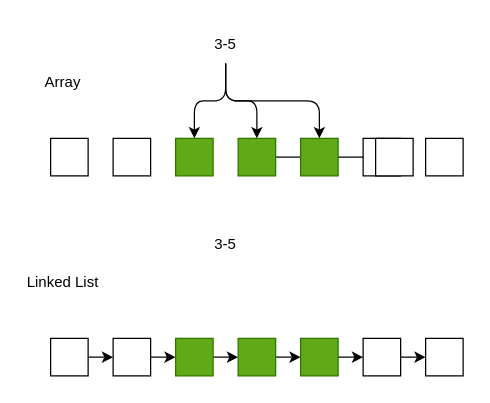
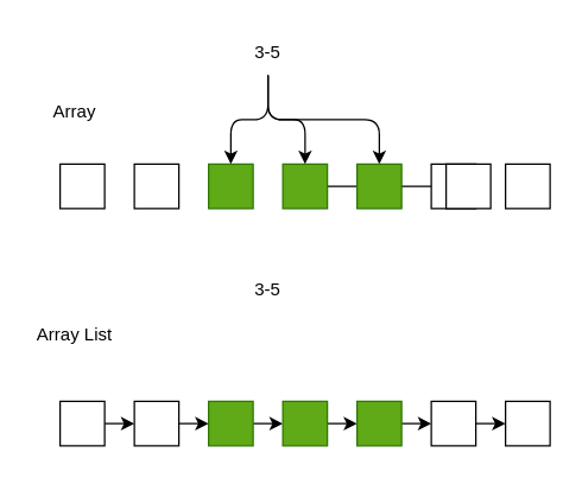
  <mxCell id="0" />
  <mxCell id="1" parent="0" />
- <mxCell id="2" value="Array" style="text;strokeColor=none;align=center;fillColor=none;html=1;verticalAlign=middle;whiteSpace=wrap;rounded=0;" vertex="1" parent="1"><mxGeometry x="20" y="50" width="60" height="30" as="geometry" /></mxCell>
+ <mxCell id="2" value="Array" style="text;strokeColor=none;align=center;fillColor=none;html=1;verticalAlign=middle;whiteSpace=wrap;rounded=0;" vertex="1" parent="1"><mxGeometry x="20" y="60" width="60" height="30" as="geometry" /></mxCell>
  <mxCell id="3" value="" style="whiteSpace=wrap;html=1;flipH=1;" vertex="1" parent="1"><mxGeometry x="40" y="110" width="30" height="30" as="geometry" /></mxCell>
  <mxCell id="4" value="" style="whiteSpace=wrap;html=1;flipH=1;" vertex="1" parent="1"><mxGeometry x="90" y="110" width="30" height="30" as="geometry" /></mxCell>
  <mxCell id="5" value="" style="whiteSpace=wrap;html=1;flipH=1;fillColor=#60a917;fontColor=#ffffff;strokeColor=#2D7600;" vertex="1" parent="1"><mxGeometry x="140" y="110" width="30" height="30" as="geometry" /></mxCell>
  <mxCell id="6" value="" style="edgeStyle=orthogonalEdgeStyle;html=1;" edge="1" parent="1" source="7" target="30"><mxGeometry relative="1" as="geometry" /></mxCell>
  <mxCell id="7" value="" style="whiteSpace=wrap;html=1;flipH=1;fillColor=#60a917;fontColor=#ffffff;strokeColor=#2D7600;" vertex="1" parent="1"><mxGeometry x="190" y="110" width="30" height="30" as="geometry" /></mxCell>
  <mxCell id="8" value="" style="whiteSpace=wrap;html=1;flipH=1;fillColor=#60a917;fontColor=#ffffff;strokeColor=#2D7600;" vertex="1" parent="1"><mxGeometry x="240" y="110" width="30" height="30" as="geometry" /></mxCell>
  <mxCell id="9" value="" style="whiteSpace=wrap;html=1;flipH=1;" vertex="1" parent="1"><mxGeometry x="290" y="110" width="30" height="30" as="geometry" /></mxCell>
  <mxCell id="10" value="" style="whiteSpace=wrap;html=1;flipH=1;" vertex="1" parent="1"><mxGeometry x="340" y="110" width="30" height="30" as="geometry" /></mxCell>
  <mxCell id="11" style="edgeStyle=orthogonalEdgeStyle;html=1;exitX=0.5;exitY=1;exitDx=0;exitDy=0;entryX=0.5;entryY=0;entryDx=0;entryDy=0;" edge="1" parent="1" source="14" target="5"><mxGeometry relative="1" as="geometry" /></mxCell>
  <mxCell id="12" style="edgeStyle=orthogonalEdgeStyle;html=1;exitX=0.5;exitY=1;exitDx=0;exitDy=0;entryX=0.5;entryY=0;entryDx=0;entryDy=0;" edge="1" parent="1" source="14" target="8"><mxGeometry relative="1" as="geometry" /></mxCell>
  <mxCell id="13" style="edgeStyle=orthogonalEdgeStyle;html=1;exitX=0.5;exitY=1;exitDx=0;exitDy=0;entryX=0.5;entryY=0;entryDx=0;entryDy=0;" edge="1" parent="1" source="14" target="7"><mxGeometry relative="1" as="geometry" /></mxCell>
  <mxCell id="14" value="3-5" style="text;strokeColor=none;align=center;fillColor=none;html=1;verticalAlign=middle;whiteSpace=wrap;rounded=0;" vertex="1" parent="1"><mxGeometry x="150" y="20" width="60" height="30" as="geometry" /></mxCell>
- <mxCell id="15" value="Linked List" style="text;strokeColor=none;align=center;fillColor=none;html=1;verticalAlign=middle;whiteSpace=wrap;rounded=0;" vertex="1" parent="1"><mxGeometry x="20" y="210" width="60" height="30" as="geometry" /></mxCell>
+ <mxCell id="15" value="Array List" style="text;strokeColor=none;align=center;fillColor=none;html=1;verticalAlign=middle;whiteSpace=wrap;rounded=0;" vertex="1" parent="1"><mxGeometry x="20" y="210" width="60" height="30" as="geometry" /></mxCell>
  <mxCell id="16" style="edgeStyle=orthogonalEdgeStyle;html=1;exitX=1;exitY=0.5;exitDx=0;exitDy=0;entryX=0;entryY=0.5;entryDx=0;entryDy=0;" edge="1" parent="1" source="17" target="19"><mxGeometry relative="1" as="geometry" /></mxCell>
  <mxCell id="17" value="" style="whiteSpace=wrap;html=1;flipH=1;" vertex="1" parent="1"><mxGeometry x="40" y="270" width="30" height="30" as="geometry" /></mxCell>
  <mxCell id="18" style="edgeStyle=orthogonalEdgeStyle;html=1;exitX=1;exitY=0.5;exitDx=0;exitDy=0;entryX=0;entryY=0.5;entryDx=0;entryDy=0;" edge="1" parent="1" source="19" target="21"><mxGeometry relative="1" as="geometry" /></mxCell>
  <mxCell id="19" value="" style="whiteSpace=wrap;html=1;flipH=1;" vertex="1" parent="1"><mxGeometry x="90" y="270" width="30" height="30" as="geometry" /></mxCell>
  <mxCell id="20" style="edgeStyle=orthogonalEdgeStyle;html=1;exitX=1;exitY=0.5;exitDx=0;exitDy=0;entryX=0;entryY=0.5;entryDx=0;entryDy=0;" edge="1" parent="1" source="21" target="23"><mxGeometry relative="1" as="geometry" /></mxCell>
  <mxCell id="21" value="" style="whiteSpace=wrap;html=1;flipH=1;fillColor=#60a917;fontColor=#ffffff;strokeColor=#2D7600;" vertex="1" parent="1"><mxGeometry x="140" y="270" width="30" height="30" as="geometry" /></mxCell>
  <mxCell id="22" style="edgeStyle=orthogonalEdgeStyle;html=1;exitX=1;exitY=0.5;exitDx=0;exitDy=0;entryX=0;entryY=0.5;entryDx=0;entryDy=0;" edge="1" parent="1" source="23" target="25"><mxGeometry relative="1" as="geometry" /></mxCell>
  <mxCell id="23" value="" style="whiteSpace=wrap;html=1;flipH=1;fillColor=#60a917;fontColor=#ffffff;strokeColor=#2D7600;" vertex="1" parent="1"><mxGeometry x="190" y="270" width="30" height="30" as="geometry" /></mxCell>
  <mxCell id="24" style="edgeStyle=orthogonalEdgeStyle;html=1;exitX=1;exitY=0.5;exitDx=0;exitDy=0;entryX=0;entryY=0.5;entryDx=0;entryDy=0;" edge="1" parent="1" source="25" target="27"><mxGeometry relative="1" as="geometry" /></mxCell>
  <mxCell id="25" value="" style="whiteSpace=wrap;html=1;flipH=1;fillColor=#60a917;fontColor=#ffffff;strokeColor=#2D7600;" vertex="1" parent="1"><mxGeometry x="240" y="270" width="30" height="30" as="geometry" /></mxCell>
  <mxCell id="26" style="edgeStyle=orthogonalEdgeStyle;html=1;exitX=1;exitY=0.5;exitDx=0;exitDy=0;" edge="1" parent="1" source="27" target="28"><mxGeometry relative="1" as="geometry" /></mxCell>
  <mxCell id="27" value="" style="whiteSpace=wrap;html=1;flipH=1;" vertex="1" parent="1"><mxGeometry x="290" y="270" width="30" height="30" as="geometry" /></mxCell>
  <mxCell id="28" value="" style="whiteSpace=wrap;html=1;flipH=1;" vertex="1" parent="1"><mxGeometry x="340" y="270" width="30" height="30" as="geometry" /></mxCell>
  <mxCell id="29" value="3-5" style="text;strokeColor=none;align=center;fillColor=none;html=1;verticalAlign=middle;whiteSpace=wrap;rounded=0;" vertex="1" parent="1"><mxGeometry x="150" y="180" width="60" height="30" as="geometry" /></mxCell>
  <mxCell id="30" value="" style="whiteSpace=wrap;html=1;flipH=1;" vertex="1" parent="1"><mxGeometry x="300" y="110" width="30" height="30" as="geometry" /></mxCell>
